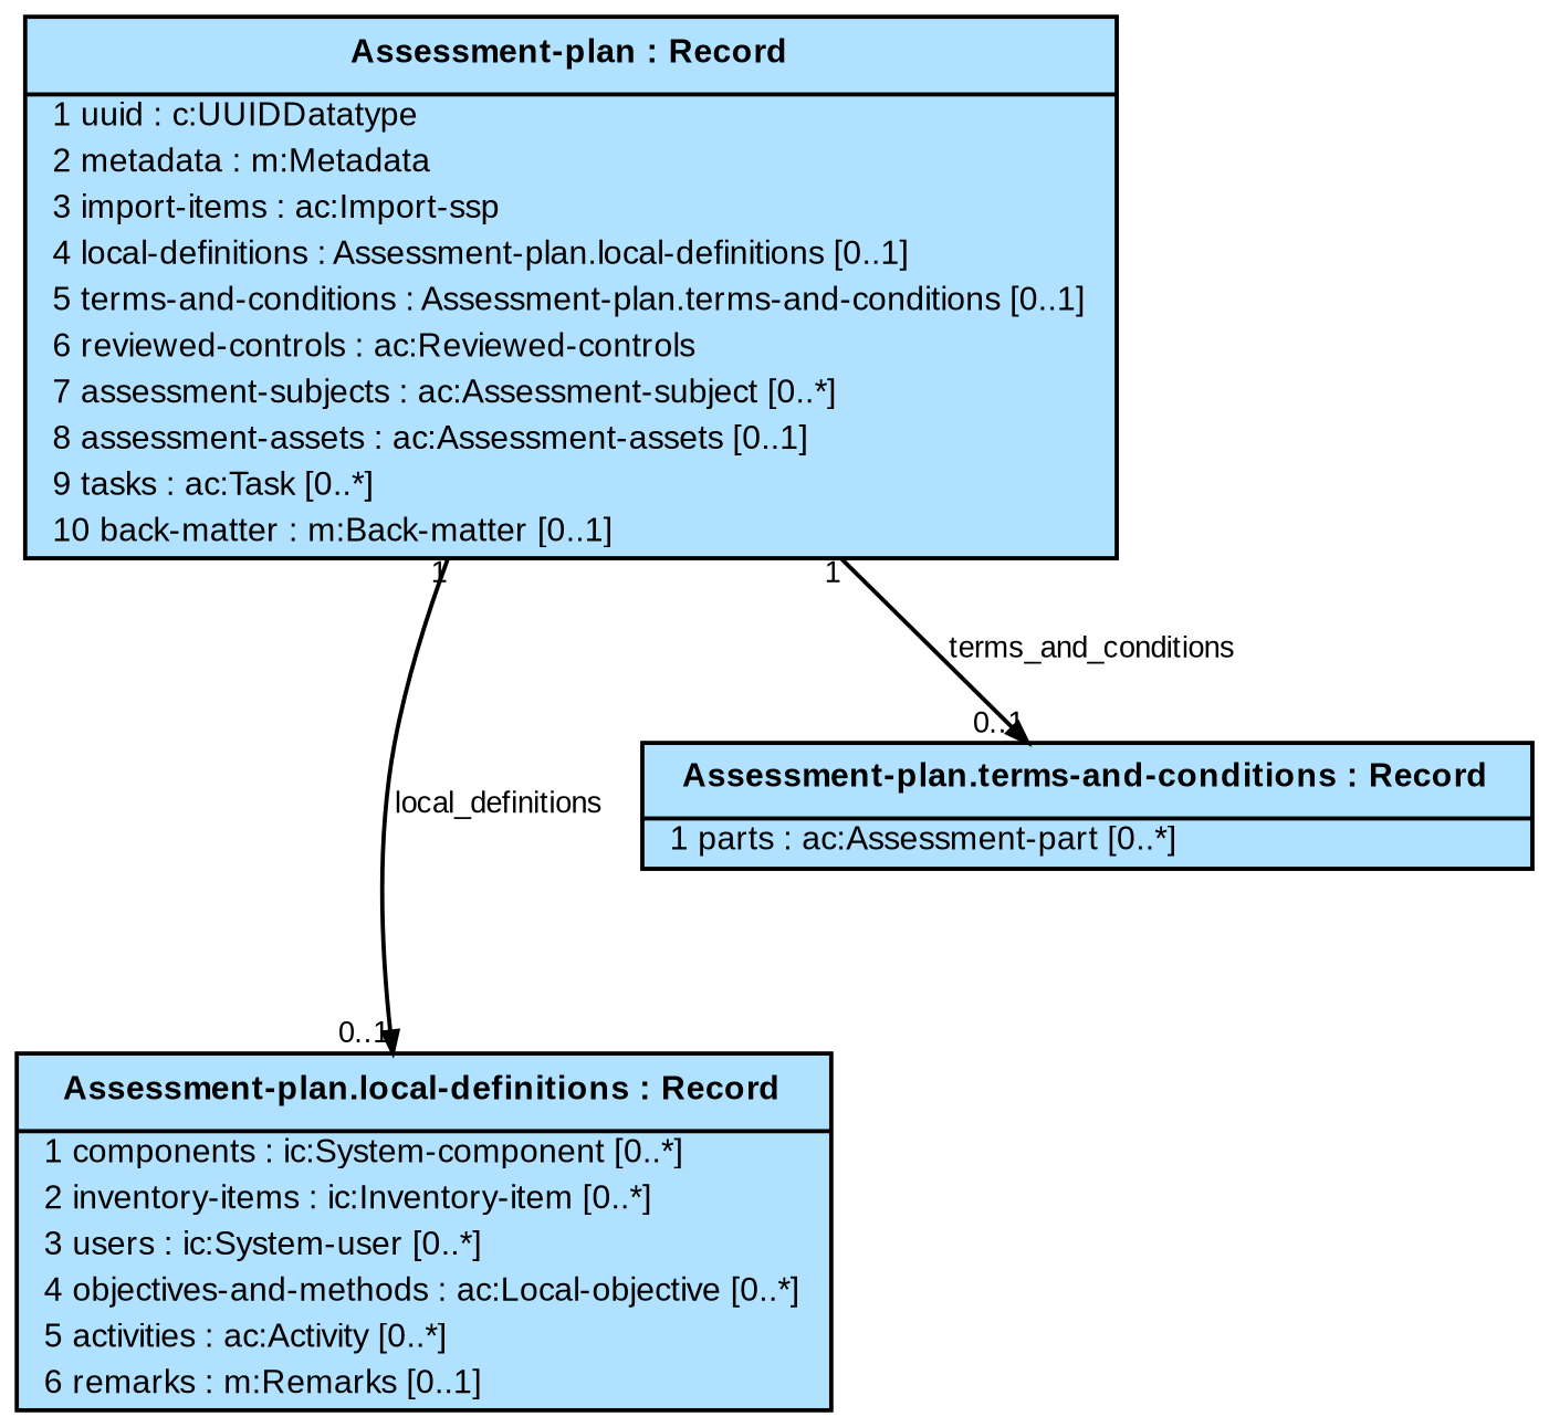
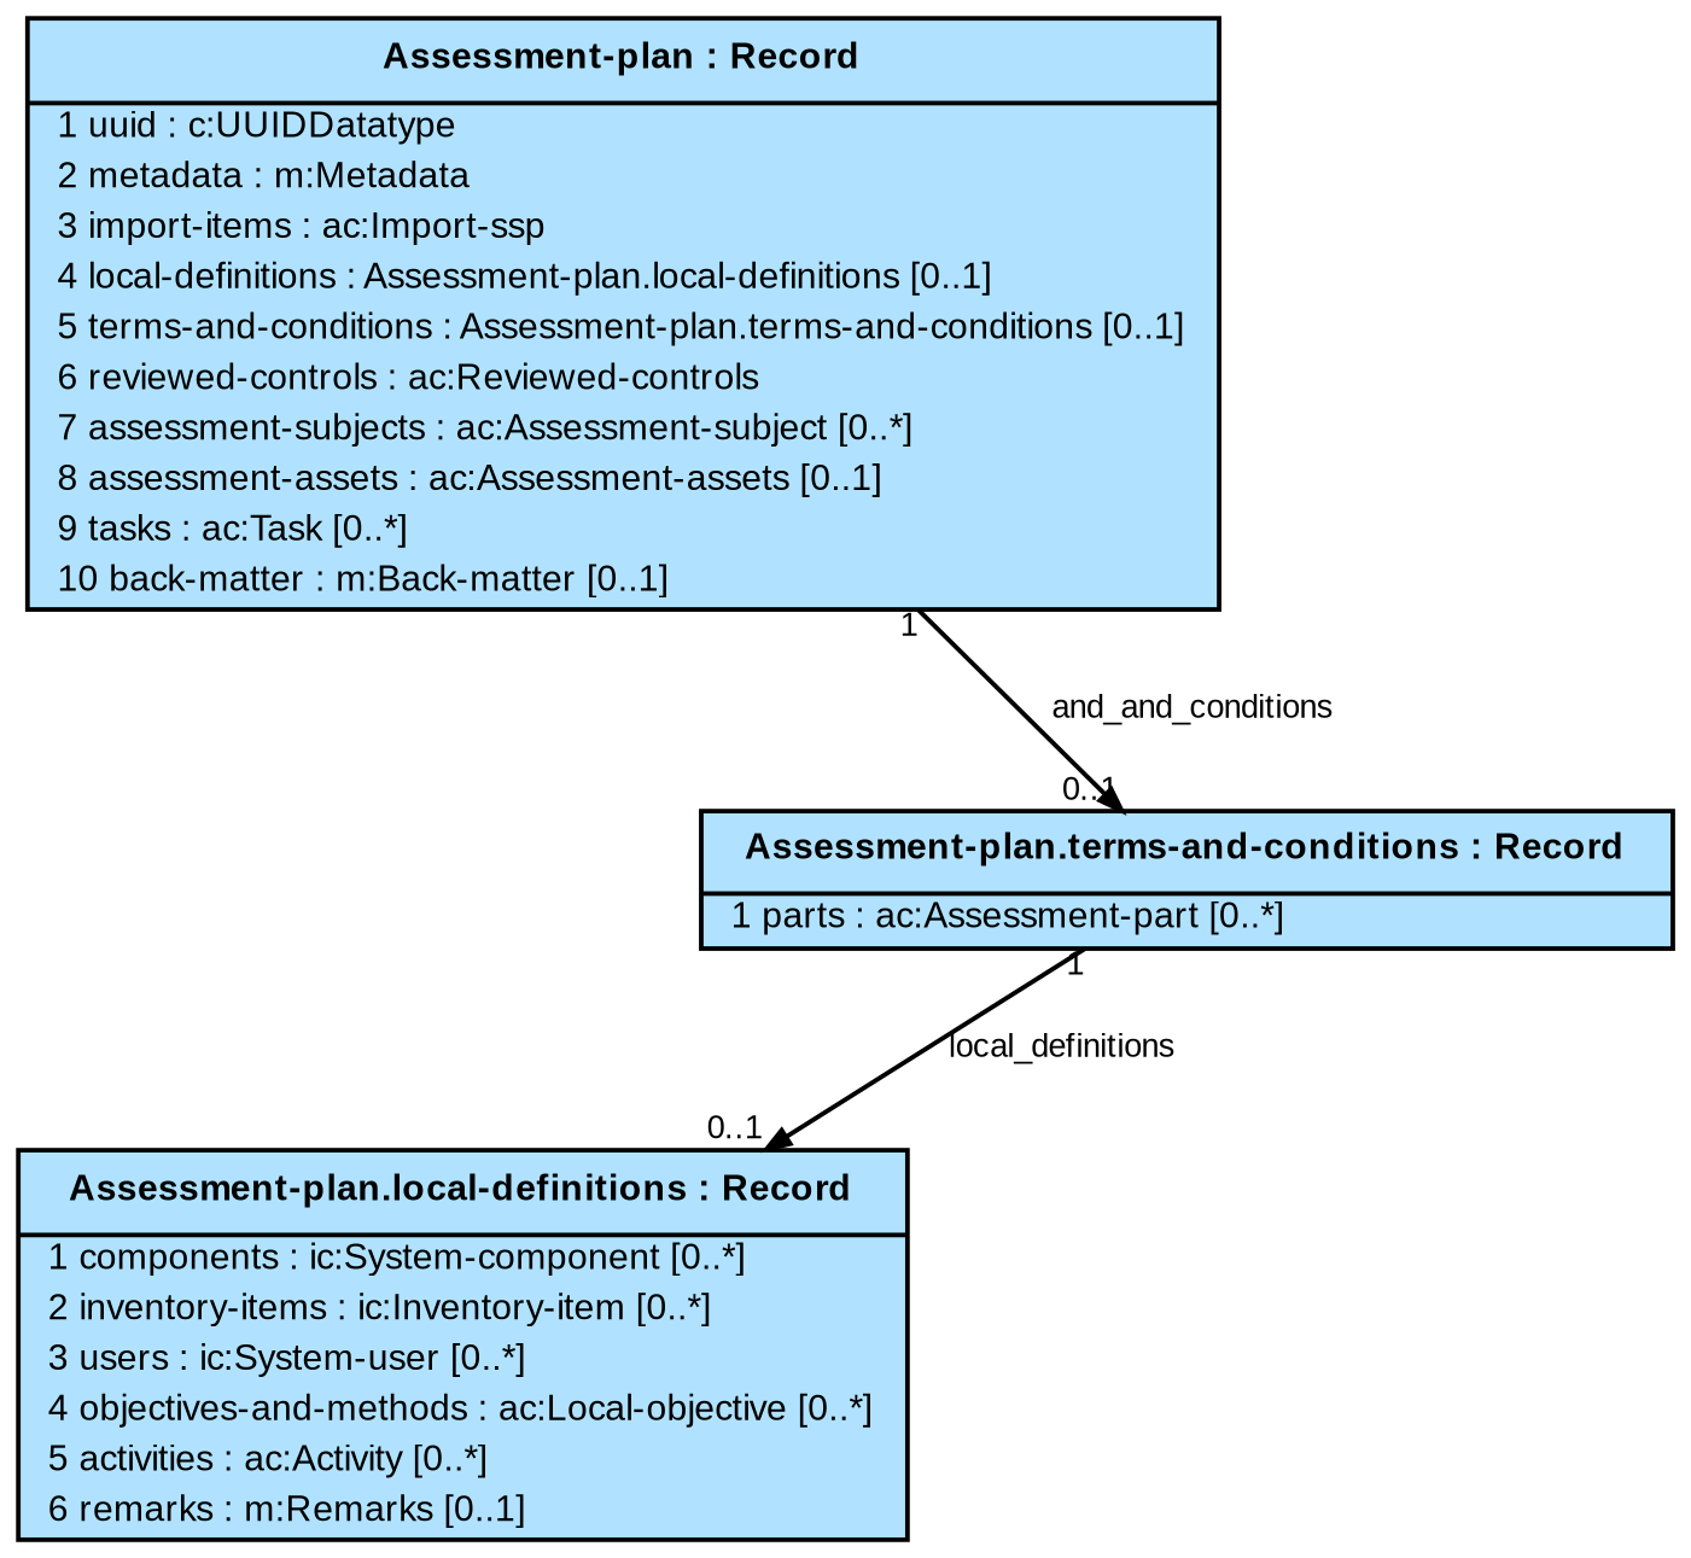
  digraph {
    fontname=Arial
    fontsize=12
    node [fillcolor=lightskyblue1 fontname=Arial fontsize=8 shape=plain style=filled]
    edge [arrowsize=0.5 fontname=Arial fontsize=7 headlabel="0..1" labelangle=45.0 labeldistance=0.9 taillabel=1]
    n1 [label=<<table cellborder="0" cellpadding="1" cellspacing="0"> <tr><td cellpadding="4"><b>  Assessment-plan : Record  </b></td></tr><hr/>   <tr><td align="left">  1 uuid : c:UUIDDatatype  </td></tr>   <tr><td align="left">  2 metadata : m:Metadata  </td></tr>   <tr><td align="left">  3 import-items : ac:Import-ssp  </td></tr>   <tr><td align="left">  4 local-definitions : Assessment-plan.local-definitions [0..1]  </td></tr>   <tr><td align="left">  5 terms-and-conditions : Assessment-plan.terms-and-conditions [0..1]  </td></tr>   <tr><td align="left">  6 reviewed-controls : ac:Reviewed-controls  </td></tr>   <tr><td align="left">  7 assessment-subjects : ac:Assessment-subject [0..*]  </td></tr>   <tr><td align="left">  8 assessment-assets : ac:Assessment-assets [0..1]  </td></tr>   <tr><td align="left">  9 tasks : ac:Task [0..*]  </td></tr>   <tr><td align="left">  10 back-matter : m:Back-matter [0..1]  </td></tr> </table>>]
    n2 [label=<<table cellborder="0" cellpadding="1" cellspacing="0"> <tr><td cellpadding="4"><b>  Assessment-plan.local-definitions : Record  </b></td></tr><hr/>   <tr><td align="left">  1 components : ic:System-component [0..*]  </td></tr>   <tr><td align="left">  2 inventory-items : ic:Inventory-item [0..*]  </td></tr>   <tr><td align="left">  3 users : ic:System-user [0..*]  </td></tr>   <tr><td align="left">  4 objectives-and-methods : ac:Local-objective [0..*]  </td></tr>   <tr><td align="left">  5 activities : ac:Activity [0..*]  </td></tr>   <tr><td align="left">  6 remarks : m:Remarks [0..1]  </td></tr> </table>>]
    n3 [label=<<table cellborder="0" cellpadding="1" cellspacing="0"> <tr><td cellpadding="4"><b>  Assessment-plan.terms-and-conditions : Record  </b></td></tr><hr/>   <tr><td align="left">  1 parts : ac:Assessment-part [0..*]  </td></tr> </table>>]
-   n1 -> n2 [label=local_definitions]
-   n1 -> n3 [label=terms_and_conditions]
+   n3 -> n2 [label=local_definitions]
+   n1 -> n3 [label=and_and_conditions]
  }
